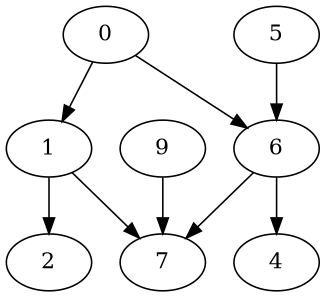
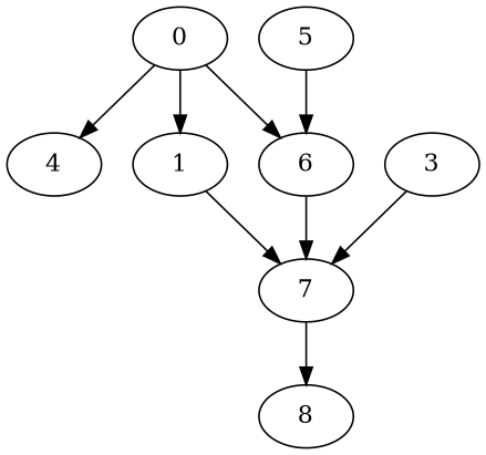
  digraph {
    0
    4
    1
    6
-   2
    7
    5
-   3 [label=9]
-   6 -> 4
+   3
+   8
+   0 -> 4
    0 -> 1
    0 -> 6
-   1 -> 2
    1 -> 7
    6 -> 7
+   7 -> 8
    5 -> 6
    3 -> 7
  }
